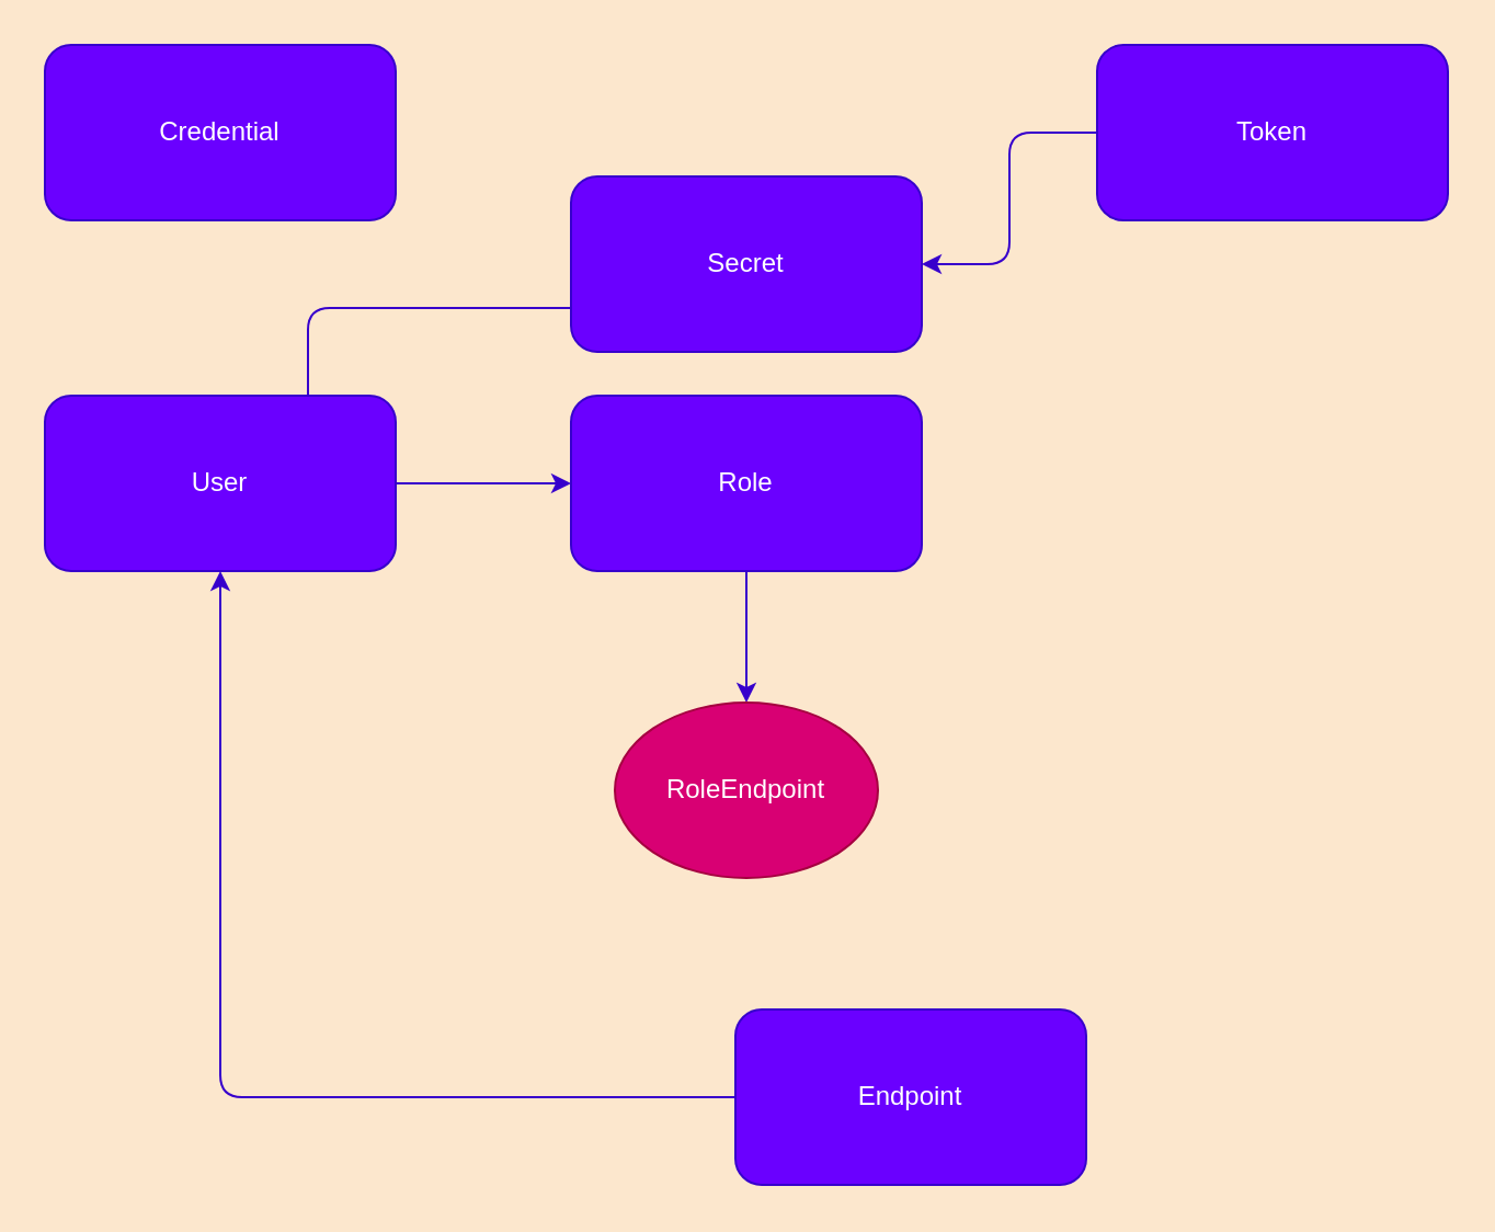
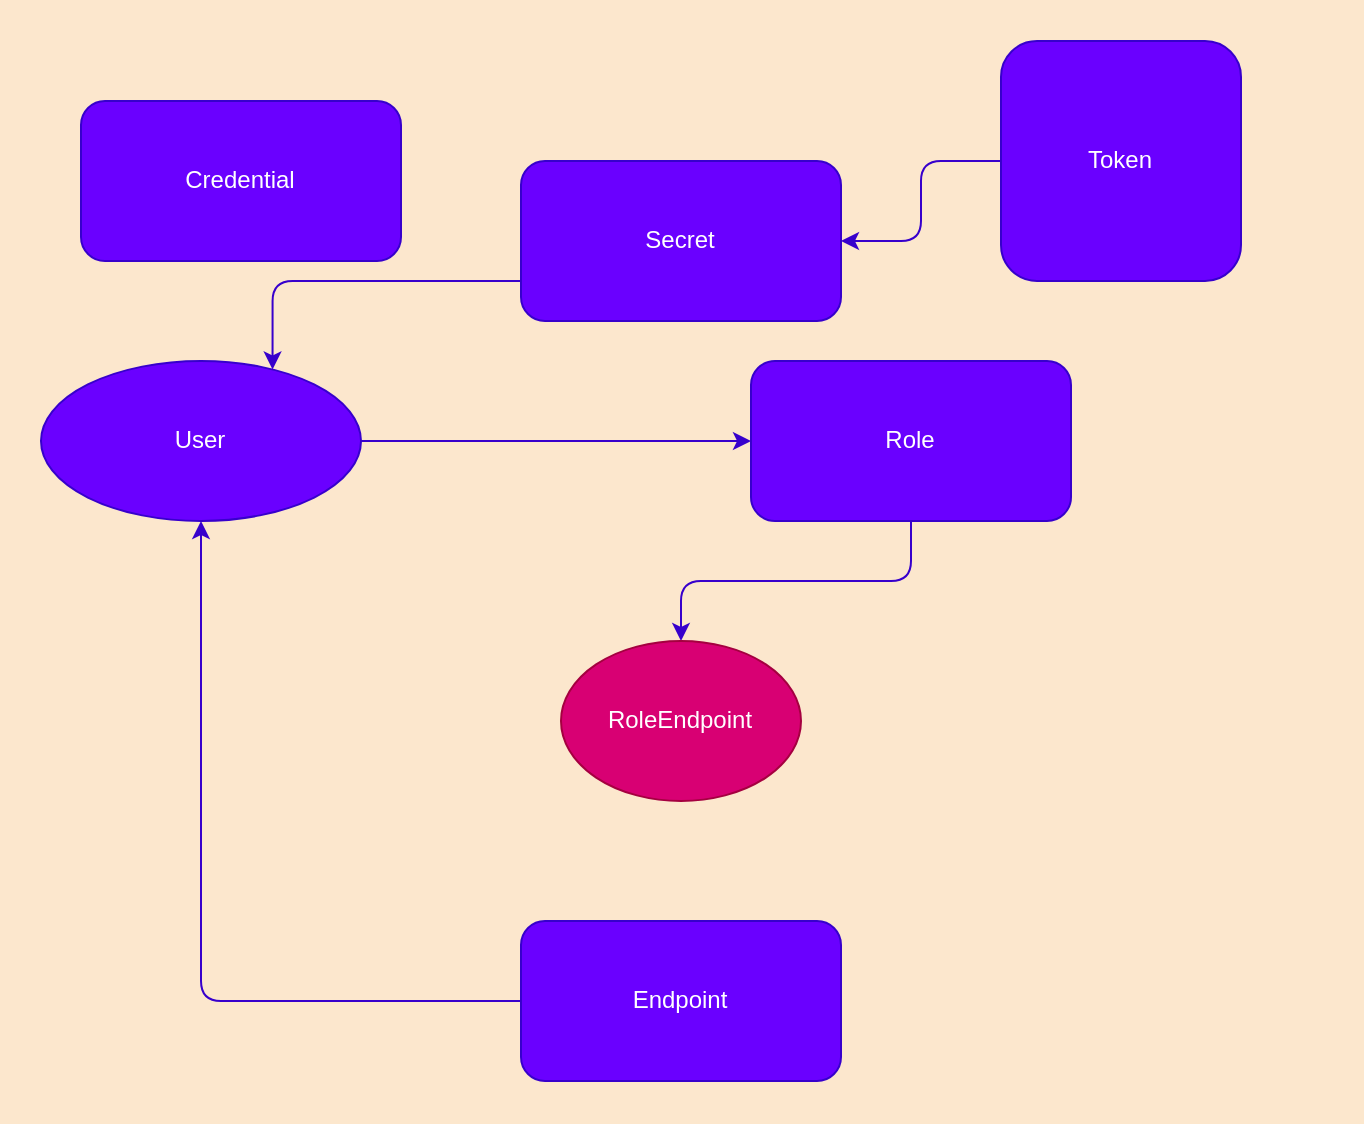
  <mxCell id="0" />
  <mxCell id="1" parent="0" />
  <mxCell id="2" style="edgeStyle=orthogonalEdgeStyle;orthogonalLoop=1;jettySize=auto;html=1;entryX=0;entryY=0.5;entryDx=0;entryDy=0;labelBackgroundColor=#FCE7CD;strokeColor=#3700CC;fillColor=#6a00ff;" edge="1" parent="1" source="3" target="5"><mxGeometry relative="1" as="geometry" /></mxCell>
- <mxCell id="3" value="User" style="whiteSpace=wrap;html=1;fillColor=#6a00ff;strokeColor=#3700CC;fontColor=#ffffff;rounded=1;" vertex="1" parent="1"><mxGeometry x="20" y="180" width="160" height="80" as="geometry" /></mxCell>
+ <mxCell id="3" value="User" style="ellipse;whiteSpace=wrap;html=1;fillColor=#6a00ff;strokeColor=#3700CC;fontColor=#ffffff;" vertex="1" parent="1"><mxGeometry x="20" y="180" width="160" height="80" as="geometry" /></mxCell>
  <mxCell id="4" style="edgeStyle=orthogonalEdgeStyle;orthogonalLoop=1;jettySize=auto;html=1;entryX=0.5;entryY=0;entryDx=0;entryDy=0;labelBackgroundColor=#FCE7CD;strokeColor=#3700CC;fillColor=#6a00ff;" edge="1" parent="1" source="5" target="13"><mxGeometry relative="1" as="geometry" /></mxCell>
- <mxCell id="5" value="Role" style="whiteSpace=wrap;html=1;fillColor=#6a00ff;strokeColor=#3700CC;fontColor=#ffffff;rounded=1;" vertex="1" parent="1"><mxGeometry x="260" y="180" width="160" height="80" as="geometry" /></mxCell>
+ <mxCell id="5" value="Role" style="whiteSpace=wrap;html=1;fillColor=#6a00ff;strokeColor=#3700CC;fontColor=#ffffff;rounded=1;" vertex="1" parent="1"><mxGeometry x="375" y="180" width="160" height="80" as="geometry" /></mxCell>
  <mxCell id="6" style="edgeStyle=orthogonalEdgeStyle;orthogonalLoop=1;jettySize=auto;html=1;entryX=1;entryY=0.5;entryDx=0;entryDy=0;labelBackgroundColor=#FCE7CD;strokeColor=#3700CC;fillColor=#6a00ff;" edge="1" parent="1" source="7" target="11"><mxGeometry relative="1" as="geometry" /></mxCell>
- <mxCell id="7" value="Token" style="whiteSpace=wrap;html=1;fillColor=#6a00ff;strokeColor=#3700CC;fontColor=#ffffff;rounded=1;" vertex="1" parent="1"><mxGeometry x="500" y="20" width="160" height="80" as="geometry" /></mxCell>
+ <mxCell id="7" value="Token" style="whiteSpace=wrap;html=1;fillColor=#6a00ff;strokeColor=#3700CC;fontColor=#ffffff;rounded=1;" vertex="1" parent="1"><mxGeometry x="500" y="20" width="120" height="120" as="geometry" /></mxCell>
  <mxCell id="8" style="edgeStyle=orthogonalEdgeStyle;orthogonalLoop=1;jettySize=auto;html=1;labelBackgroundColor=#FCE7CD;strokeColor=#3700CC;fillColor=#6a00ff;" edge="1" parent="1" source="9" target="3"><mxGeometry relative="1" as="geometry" /></mxCell>
- <mxCell id="9" value="Endpoint" style="whiteSpace=wrap;html=1;fillColor=#6a00ff;strokeColor=#3700CC;fontColor=#ffffff;rounded=1;" vertex="1" parent="1"><mxGeometry x="335" y="460" width="160" height="80" as="geometry" /></mxCell>
- <mxCell id="10" style="edgeStyle=orthogonalEdgeStyle;orthogonalLoop=1;jettySize=auto;html=1;entryX=0.75;entryY=0;entryDx=0;entryDy=0;labelBackgroundColor=#FCE7CD;strokeColor=#3700CC;fillColor=#6a00ff;endArrow=none;" edge="1" parent="1" source="11" target="3"><mxGeometry relative="1" as="geometry"><Array as="points"><mxPoint x="340" y="140" /><mxPoint x="140" y="140" /></Array></mxGeometry></mxCell>
+ <mxCell id="9" value="Endpoint" style="whiteSpace=wrap;html=1;fillColor=#6a00ff;strokeColor=#3700CC;fontColor=#ffffff;rounded=1;" vertex="1" parent="1"><mxGeometry x="260" y="460" width="160" height="80" as="geometry" /></mxCell>
+ <mxCell id="10" style="edgeStyle=orthogonalEdgeStyle;orthogonalLoop=1;jettySize=auto;html=1;entryX=0.75;entryY=0;entryDx=0;entryDy=0;labelBackgroundColor=#FCE7CD;strokeColor=#3700CC;fillColor=#6a00ff;" edge="1" parent="1" source="11" target="3"><mxGeometry relative="1" as="geometry"><Array as="points"><mxPoint x="340" y="140" /><mxPoint x="140" y="140" /></Array></mxGeometry></mxCell>
  <mxCell id="11" value="Secret" style="whiteSpace=wrap;html=1;fillColor=#6a00ff;strokeColor=#3700CC;fontColor=#ffffff;rounded=1;" vertex="1" parent="1"><mxGeometry x="260" y="80" width="160" height="80" as="geometry" /></mxCell>
- <mxCell id="12" value="Credential" style="whiteSpace=wrap;html=1;fillColor=#6a00ff;strokeColor=#3700CC;fontColor=#ffffff;rounded=1;" vertex="1" parent="1"><mxGeometry x="20" y="20" width="160" height="80" as="geometry" /></mxCell>
+ <mxCell id="12" value="Credential" style="whiteSpace=wrap;html=1;fillColor=#6a00ff;strokeColor=#3700CC;fontColor=#ffffff;rounded=1;" vertex="1" parent="1"><mxGeometry x="40" y="50" width="160" height="80" as="geometry" /></mxCell>
  <mxCell id="13" value="RoleEndpoint" style="ellipse;whiteSpace=wrap;html=1;fillColor=#d80073;strokeColor=#A50040;fontColor=#ffffff;rounded=1;" vertex="1" parent="1"><mxGeometry x="280" y="320" width="120" height="80" as="geometry" /></mxCell>
